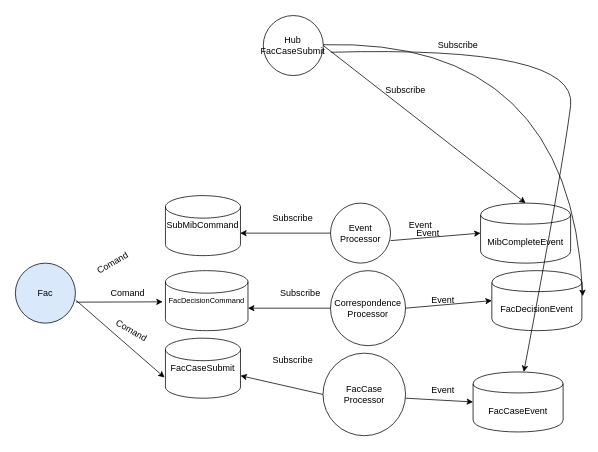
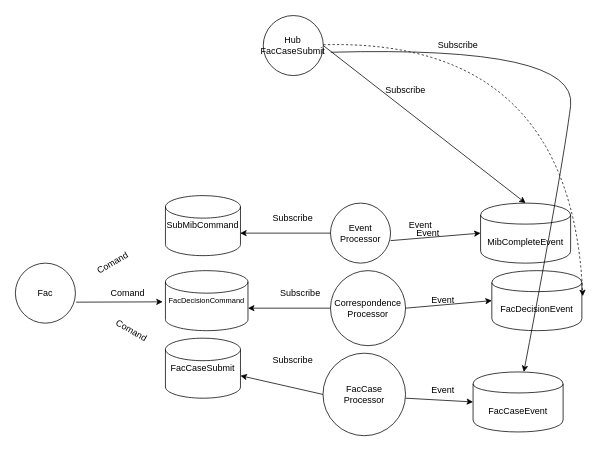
  <mxCell id="0" />
  <mxCell id="1" parent="0" />
- <mxCell id="2" value="Fac" style="ellipse;whiteSpace=wrap;html=1;aspect=fixed;fillColor=#dae8fc;" parent="1" vertex="1"><mxGeometry x="20" y="350" width="80" height="80" as="geometry" /></mxCell>
+ <mxCell id="2" value="Fac" style="ellipse;whiteSpace=wrap;html=1;aspect=fixed;" parent="1" vertex="1"><mxGeometry x="20" y="350" width="80" height="80" as="geometry" /></mxCell>
  <mxCell id="3" value="SubMibCommand" style="shape=cylinder2;whiteSpace=wrap;html=1;boundedLbl=1;backgroundOutline=1;size=15;" parent="1" vertex="1"><mxGeometry x="220" y="260" width="100" height="80" as="geometry" /></mxCell>
  <mxCell id="4" value="&lt;font style=&quot;font-size: 10px&quot;&gt;FacDecisionCommand&lt;/font&gt;" style="shape=cylinder2;whiteSpace=wrap;html=1;boundedLbl=1;backgroundOutline=1;size=15;" parent="1" vertex="1"><mxGeometry x="220" y="360" width="110" height="80" as="geometry" /></mxCell>
  <mxCell id="5" value="FacCaseSubmit" style="shape=cylinder2;whiteSpace=wrap;html=1;boundedLbl=1;backgroundOutline=1;size=15;" parent="1" vertex="1"><mxGeometry x="220" y="450" width="100" height="80" as="geometry" /></mxCell>
  <mxCell id="6" value="" style="endArrow=classic;html=1;entryX=-0.033;entryY=0.52;entryDx=0;entryDy=0;entryPerimeter=0;" parent="1" target="4" edge="1"><mxGeometry width="50" height="50" relative="1" as="geometry"><mxPoint x="101" y="402" as="sourcePoint" /><mxPoint x="230" y="310.237" as="targetPoint" /></mxGeometry></mxCell>
- <mxCell id="7" value="" style="endArrow=classic;html=1;entryX=-0.012;entryY=0.655;entryDx=0;entryDy=0;entryPerimeter=0;exitX=1.005;exitY=0.615;exitDx=0;exitDy=0;exitPerimeter=0;" parent="1" source="2" target="5" edge="1"><mxGeometry width="50" height="50" relative="1" as="geometry"><mxPoint x="100" y="300" as="sourcePoint" /><mxPoint x="240" y="320.237" as="targetPoint" /></mxGeometry></mxCell>
  <mxCell id="8" value="Event Processor" style="ellipse;whiteSpace=wrap;html=1;aspect=fixed;" parent="1" vertex="1"><mxGeometry x="440" y="270" width="80" height="80" as="geometry" /></mxCell>
  <mxCell id="9" value="Correspondence&lt;br&gt;Processor" style="ellipse;whiteSpace=wrap;html=1;aspect=fixed;" parent="1" vertex="1"><mxGeometry x="440" y="360" width="100" height="100" as="geometry" /></mxCell>
  <mxCell id="10" value="FacCase&lt;br&gt;Processor" style="ellipse;whiteSpace=wrap;html=1;aspect=fixed;" parent="1" vertex="1"><mxGeometry x="430" y="470" width="110" height="110" as="geometry" /></mxCell>
  <mxCell id="11" value="Comand" style="text;html=1;strokeColor=none;fillColor=none;align=center;verticalAlign=middle;whiteSpace=wrap;rounded=0;rotation=-30;" parent="1" vertex="1"><mxGeometry x="130" y="340" width="40" height="20" as="geometry" /></mxCell>
  <mxCell id="12" value="Comand" style="text;html=1;strokeColor=none;fillColor=none;align=center;verticalAlign=middle;whiteSpace=wrap;rounded=0;" parent="1" vertex="1"><mxGeometry x="150" y="380" width="40" height="20" as="geometry" /></mxCell>
  <mxCell id="13" value="Comand" style="text;html=1;strokeColor=none;fillColor=none;align=center;verticalAlign=middle;whiteSpace=wrap;rounded=0;rotation=30;" parent="1" vertex="1"><mxGeometry x="150" y="430" width="50" height="20" as="geometry" /></mxCell>
  <mxCell id="14" value="" style="endArrow=classic;html=1;entryX=0.996;entryY=0.625;entryDx=0;entryDy=0;entryPerimeter=0;exitX=0;exitY=0.5;exitDx=0;exitDy=0;" parent="1" source="8" target="3" edge="1"><mxGeometry width="50" height="50" relative="1" as="geometry"><mxPoint x="430" y="310" as="sourcePoint" /><mxPoint x="380" y="270" as="targetPoint" /></mxGeometry></mxCell>
  <mxCell id="15" value="Subscribe" style="text;html=1;strokeColor=none;fillColor=none;align=center;verticalAlign=middle;whiteSpace=wrap;rounded=0;" parent="1" vertex="1"><mxGeometry x="370" y="280" width="40" height="20" as="geometry" /></mxCell>
  <mxCell id="16" value="" style="endArrow=classic;html=1;entryX=0.996;entryY=0.625;entryDx=0;entryDy=0;entryPerimeter=0;" parent="1" edge="1"><mxGeometry width="50" height="50" relative="1" as="geometry"><mxPoint x="440" y="410" as="sourcePoint" /><mxPoint x="330" y="410" as="targetPoint" /></mxGeometry></mxCell>
  <mxCell id="17" value="Subscribe" style="text;html=1;strokeColor=none;fillColor=none;align=center;verticalAlign=middle;whiteSpace=wrap;rounded=0;" parent="1" vertex="1"><mxGeometry x="380.4" y="380" width="40" height="20" as="geometry" /></mxCell>
  <mxCell id="18" value="" style="endArrow=classic;html=1;entryX=0.996;entryY=0.625;entryDx=0;entryDy=0;entryPerimeter=0;exitX=0;exitY=0.5;exitDx=0;exitDy=0;" parent="1" source="10" edge="1"><mxGeometry width="50" height="50" relative="1" as="geometry"><mxPoint x="440.4" y="500" as="sourcePoint" /><mxPoint x="320" y="500" as="targetPoint" /></mxGeometry></mxCell>
  <mxCell id="19" value="Subscribe" style="text;html=1;strokeColor=none;fillColor=none;align=center;verticalAlign=middle;whiteSpace=wrap;rounded=0;" parent="1" vertex="1"><mxGeometry x="370.4" y="470" width="40" height="20" as="geometry" /></mxCell>
  <mxCell id="20" value="MibCompleteEvent" style="shape=cylinder;whiteSpace=wrap;html=1;boundedLbl=1;backgroundOutline=1;" parent="1" vertex="1"><mxGeometry x="640" y="270" width="120" height="80" as="geometry" /></mxCell>
  <mxCell id="21" value="" style="endArrow=classic;html=1;entryX=0;entryY=0.5;entryDx=0;entryDy=0;" parent="1" target="20" edge="1"><mxGeometry width="50" height="50" relative="1" as="geometry"><mxPoint x="520" y="320" as="sourcePoint" /><mxPoint x="570" y="270" as="targetPoint" /></mxGeometry></mxCell>
  <mxCell id="22" value="Event" style="text;html=1;strokeColor=none;fillColor=none;align=center;verticalAlign=middle;whiteSpace=wrap;rounded=0;" parent="1" vertex="1"><mxGeometry x="540" y="290" width="40" height="20" as="geometry" /></mxCell>
  <mxCell id="23" value="Event" style="text;html=1;strokeColor=none;fillColor=none;align=center;verticalAlign=middle;whiteSpace=wrap;rounded=0;" parent="1" vertex="1"><mxGeometry x="550" y="300" width="40" height="20" as="geometry" /></mxCell>
  <mxCell id="24" value="FacDecisionEvent" style="shape=cylinder;whiteSpace=wrap;html=1;boundedLbl=1;backgroundOutline=1;" parent="1" vertex="1"><mxGeometry x="655" y="360" width="120" height="80" as="geometry" /></mxCell>
  <mxCell id="25" value="" style="endArrow=classic;html=1;entryX=0;entryY=0.5;entryDx=0;entryDy=0;" parent="1" target="24" edge="1"><mxGeometry width="50" height="50" relative="1" as="geometry"><mxPoint x="540" y="410" as="sourcePoint" /><mxPoint x="590" y="360" as="targetPoint" /></mxGeometry></mxCell>
  <mxCell id="26" value="Event" style="text;html=1;strokeColor=none;fillColor=none;align=center;verticalAlign=middle;whiteSpace=wrap;rounded=0;" parent="1" vertex="1"><mxGeometry x="570" y="390" width="40" height="20" as="geometry" /></mxCell>
  <mxCell id="27" value="FacCaseEvent" style="shape=cylinder;whiteSpace=wrap;html=1;boundedLbl=1;backgroundOutline=1;" parent="1" vertex="1"><mxGeometry x="630" y="495" width="120" height="80" as="geometry" /></mxCell>
  <mxCell id="28" value="" style="endArrow=classic;html=1;entryX=0;entryY=0.5;entryDx=0;entryDy=0;" parent="1" target="27" edge="1"><mxGeometry width="50" height="50" relative="1" as="geometry"><mxPoint x="540" y="530" as="sourcePoint" /><mxPoint x="590" y="480" as="targetPoint" /></mxGeometry></mxCell>
  <mxCell id="29" value="Event" style="text;html=1;strokeColor=none;fillColor=none;align=center;verticalAlign=middle;whiteSpace=wrap;rounded=0;" parent="1" vertex="1"><mxGeometry x="570" y="510" width="40" height="20" as="geometry" /></mxCell>
  <mxCell id="30" value="Hub&lt;br&gt;FacCaseSubmit" style="ellipse;whiteSpace=wrap;html=1;aspect=fixed;" parent="1" vertex="1"><mxGeometry x="350.4" y="20" width="80" height="80" as="geometry" /></mxCell>
  <mxCell id="31" value="" style="endArrow=classic;html=1;entryX=0.5;entryY=0;entryDx=0;entryDy=0;" parent="1" target="20" edge="1"><mxGeometry width="50" height="50" relative="1" as="geometry"><mxPoint x="430.4" y="60" as="sourcePoint" /><mxPoint x="480.4" y="10" as="targetPoint" /></mxGeometry></mxCell>
  <mxCell id="32" value="Subscribe" style="text;html=1;strokeColor=none;fillColor=none;align=center;verticalAlign=middle;whiteSpace=wrap;rounded=0;" parent="1" vertex="1"><mxGeometry x="520" y="110" width="40" height="20" as="geometry" /></mxCell>
- <mxCell id="33" value="" style="endArrow=classic;html=1;entryX=1.01;entryY=0.425;entryDx=0;entryDy=0;entryPerimeter=0;curved=1;" parent="1" source="30" target="24" edge="1"><mxGeometry width="50" height="50" relative="1" as="geometry"><mxPoint x="460" y="20" as="sourcePoint" /><mxPoint x="709.6" y="230" as="targetPoint" /><Array as="points"><mxPoint x="760" y="50" /></Array></mxGeometry></mxCell>
+ <mxCell id="33" value="" style="endArrow=classic;html=1;entryX=1.01;entryY=0.425;entryDx=0;entryDy=0;entryPerimeter=0;curved=1;dashed=1;" parent="1" source="30" target="24" edge="1"><mxGeometry width="50" height="50" relative="1" as="geometry"><mxPoint x="460" y="20" as="sourcePoint" /><mxPoint x="709.6" y="230" as="targetPoint" /><Array as="points"><mxPoint x="760" y="50" /></Array></mxGeometry></mxCell>
  <mxCell id="34" value="Subscribe" style="text;html=1;strokeColor=none;fillColor=none;align=center;verticalAlign=middle;whiteSpace=wrap;rounded=0;" parent="1" vertex="1"><mxGeometry x="590" y="50" width="40" height="20" as="geometry" /></mxCell>
  <mxCell id="35" value="" style="endArrow=classic;html=1;curved=1;" parent="1" target="27" edge="1"><mxGeometry width="50" height="50" relative="1" as="geometry"><mxPoint x="440.385" y="68.916" as="sourcePoint" /><mxPoint x="771.2" y="404" as="targetPoint" /><Array as="points"><mxPoint x="770" y="60" /><mxPoint x="750" y="220" /></Array></mxGeometry></mxCell>
